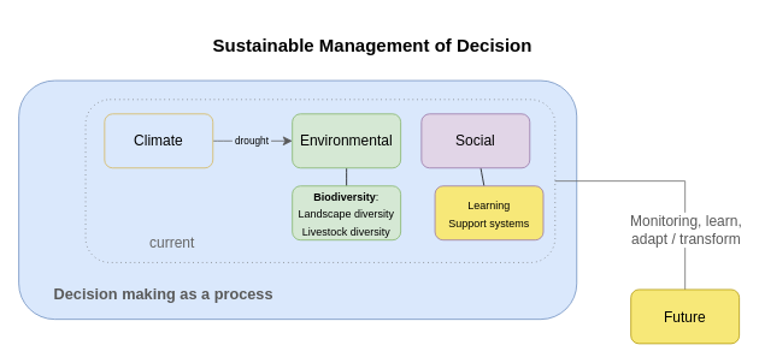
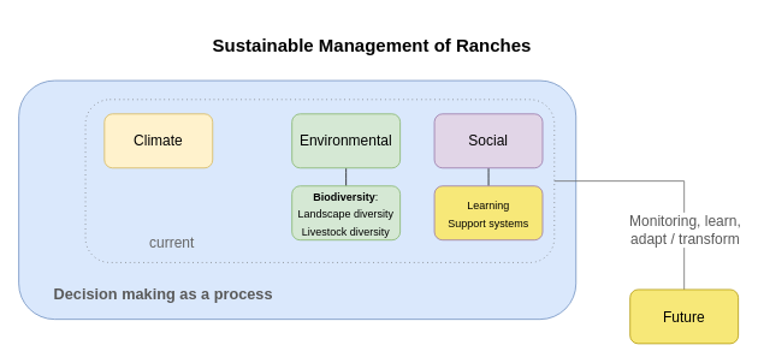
  <mxCell id="0" />
  <mxCell id="1" parent="0" />
  <mxCell id="2" value="" style="rounded=1;whiteSpace=wrap;html=1;fontSize=16;fillColor=#dae8fc;strokeColor=#6c8ebf;" vertex="1" parent="1"><mxGeometry x="20" y="89" width="618" height="265" as="geometry" /></mxCell>
  <mxCell id="3" value="" style="rounded=1;whiteSpace=wrap;html=1;fontSize=16;fillColor=none;dashed=1;dashPattern=1 4;strokeColor=#666666;" vertex="1" parent="1"><mxGeometry x="94" y="110" width="520" height="181" as="geometry" /></mxCell>
- <mxCell id="4" value="&lt;font style=&quot;font-size: 20px;&quot;&gt;Sustainable Management of Decision&lt;/font&gt;" style="rounded=1;whiteSpace=wrap;html=1;fontSize=16;strokeColor=none;fontStyle=1" vertex="1" parent="1"><mxGeometry x="33" y="20" width="758" height="60" as="geometry" /></mxCell>
+ <mxCell id="4" value="&lt;font style=&quot;font-size: 20px;&quot;&gt;Sustainable Management of Ranches&lt;/font&gt;" style="rounded=1;whiteSpace=wrap;html=1;fontSize=16;strokeColor=none;fontStyle=1" vertex="1" parent="1"><mxGeometry x="33" y="20" width="758" height="60" as="geometry" /></mxCell>
  <mxCell id="5" value="" style="edgeStyle=none;curved=1;rounded=0;orthogonalLoop=1;jettySize=auto;html=1;fontSize=12;startSize=8;endSize=8;endArrow=none;endFill=0;" edge="1" parent="1" source="6" target="13"><mxGeometry relative="1" as="geometry" /></mxCell>
  <mxCell id="6" value="Environmental" style="whiteSpace=wrap;html=1;fontSize=16;rounded=1;fillColor=#d5e8d4;strokeColor=#82b366;" vertex="1" parent="1"><mxGeometry x="323" y="126" width="120" height="60" as="geometry" /></mxCell>
  <mxCell id="7" value="" style="edgeStyle=none;curved=1;rounded=0;orthogonalLoop=1;jettySize=auto;html=1;fontSize=12;startSize=8;endSize=8;endArrow=none;endFill=0;" edge="1" parent="1" source="8" target="9"><mxGeometry relative="1" as="geometry" /></mxCell>
- <mxCell id="8" value="Social" style="whiteSpace=wrap;html=1;fontSize=16;rounded=1;fillColor=#e1d5e7;strokeColor=#9673a6;" vertex="1" parent="1"><mxGeometry x="466" y="126" width="120" height="60" as="geometry" /></mxCell>
+ <mxCell id="8" value="Social" style="whiteSpace=wrap;html=1;fontSize=16;rounded=1;fillColor=#e1d5e7;strokeColor=#9673a6;" vertex="1" parent="1"><mxGeometry x="481" y="126" width="120" height="60" as="geometry" /></mxCell>
  <mxCell id="9" value="&lt;font style=&quot;font-size: 12px;&quot;&gt;Learning&lt;br style=&quot;border-color: var(--border-color);&quot;&gt;Support systems&lt;/font&gt;" style="whiteSpace=wrap;html=1;fontSize=16;rounded=1;fillColor=#f7e878;strokeColor=#9673a6;" vertex="1" parent="1"><mxGeometry x="481" y="206" width="120" height="60" as="geometry" /></mxCell>
- <mxCell id="10" style="edgeStyle=none;curved=1;rounded=0;orthogonalLoop=1;jettySize=auto;html=1;fontSize=12;startSize=8;endSize=8;strokeColor=#595959;" edge="1" parent="1" source="12" target="6"><mxGeometry relative="1" as="geometry" /></mxCell>
- <mxCell id="11" value="&lt;font style=&quot;font-size: 11px;&quot;&gt;&amp;nbsp;drought&amp;nbsp;&lt;/font&gt;" style="edgeLabel;html=1;align=center;verticalAlign=middle;resizable=0;points=[];fontSize=16;labelBackgroundColor=#dbe9fc;" vertex="1" connectable="0" parent="10"><mxGeometry x="0.023" y="-3" relative="1" as="geometry"><mxPoint x="-3" y="-6" as="offset" /></mxGeometry></mxCell>
- <mxCell id="12" value="Climate" style="rounded=1;whiteSpace=wrap;html=1;fontSize=16;fillColor=#dae8fc;strokeColor=#d6b656;" vertex="1" parent="1"><mxGeometry x="115" y="126" width="120" height="60" as="geometry" /></mxCell>
+ <mxCell id="12" value="Climate" style="rounded=1;whiteSpace=wrap;html=1;fontSize=16;fillColor=#fff2cc;strokeColor=#d6b656;" vertex="1" parent="1"><mxGeometry x="115" y="126" width="120" height="60" as="geometry" /></mxCell>
  <mxCell id="13" value="&lt;font style=&quot;font-size: 12px;&quot;&gt;&lt;b&gt;Biodiversity&lt;/b&gt;:&lt;br&gt;Landscape diversity&lt;br&gt;Livestock diversity&lt;br&gt;&lt;/font&gt;" style="whiteSpace=wrap;html=1;fontSize=16;rounded=1;fillColor=#d5e8d4;strokeColor=#82b366;" vertex="1" parent="1"><mxGeometry x="323" y="206" width="120" height="60" as="geometry" /></mxCell>
  <mxCell id="14" style="edgeStyle=orthogonalEdgeStyle;rounded=0;orthogonalLoop=1;jettySize=auto;html=1;exitX=1;exitY=0.5;exitDx=0;exitDy=0;fontSize=12;startSize=8;endSize=8;endArrow=none;endFill=0;strokeColor=#666666;entryX=0.5;entryY=0;entryDx=0;entryDy=0;" edge="1" parent="1" source="3" target="18"><mxGeometry relative="1" as="geometry"><mxPoint x="758" y="364" as="targetPoint" /></mxGeometry></mxCell>
  <mxCell id="15" value="Monitoring, learn, &lt;br&gt;adapt / transform" style="edgeLabel;html=1;align=center;verticalAlign=middle;resizable=0;points=[];fontSize=16;fontColor=#595959;" vertex="1" connectable="0" parent="14"><mxGeometry x="0.095" y="-1" relative="1" as="geometry"><mxPoint x="1" y="53" as="offset" /></mxGeometry></mxCell>
  <mxCell id="16" value="&lt;b&gt;Decision making as a process&lt;/b&gt;" style="text;html=1;strokeColor=none;fillColor=none;align=center;verticalAlign=middle;whiteSpace=wrap;rounded=0;fontSize=17;fontColor=#595959;" vertex="1" parent="1"><mxGeometry x="35.5" y="299" width="289" height="55" as="geometry" /></mxCell>
  <mxCell id="17" value="&lt;font&gt;current&lt;/font&gt;" style="text;html=1;strokeColor=none;fillColor=none;align=center;verticalAlign=middle;whiteSpace=wrap;rounded=0;fontSize=16;fontColor=#666666;" vertex="1" parent="1"><mxGeometry x="134" y="254" width="112" height="30" as="geometry" /></mxCell>
  <mxCell id="18" value="Future" style="whiteSpace=wrap;html=1;fontSize=16;rounded=1;fillColor=#F7E878;fontColor=#000000;strokeColor=#B09500;" vertex="1" parent="1"><mxGeometry x="698" y="321" width="120" height="60" as="geometry" /></mxCell>
